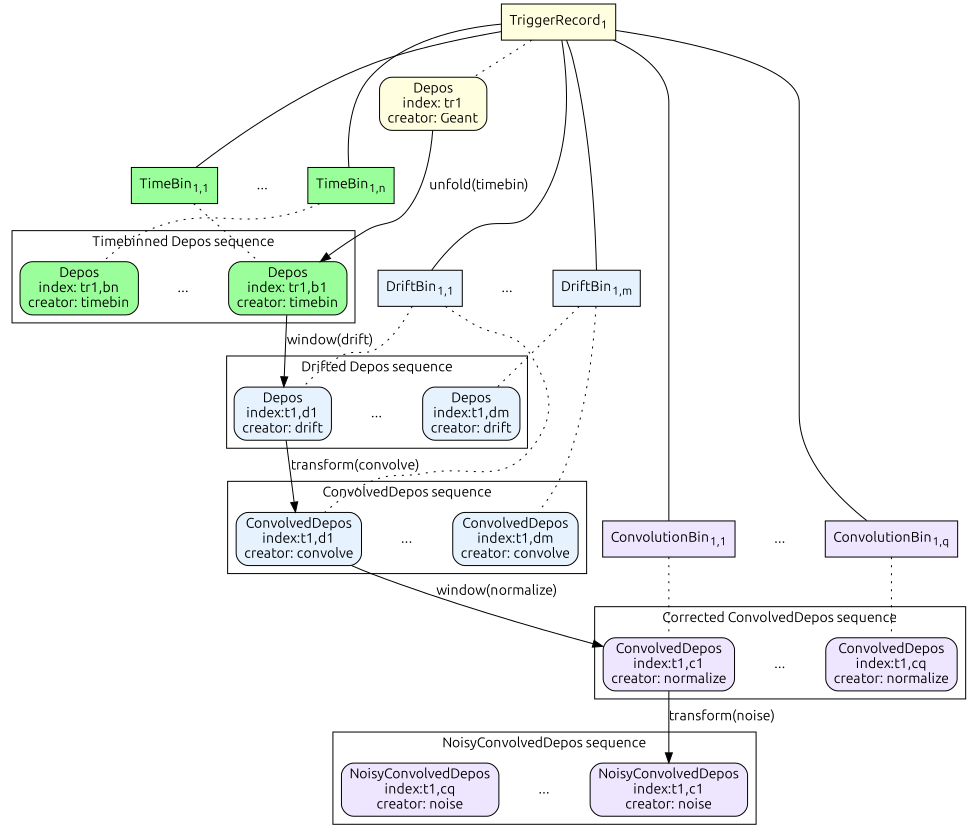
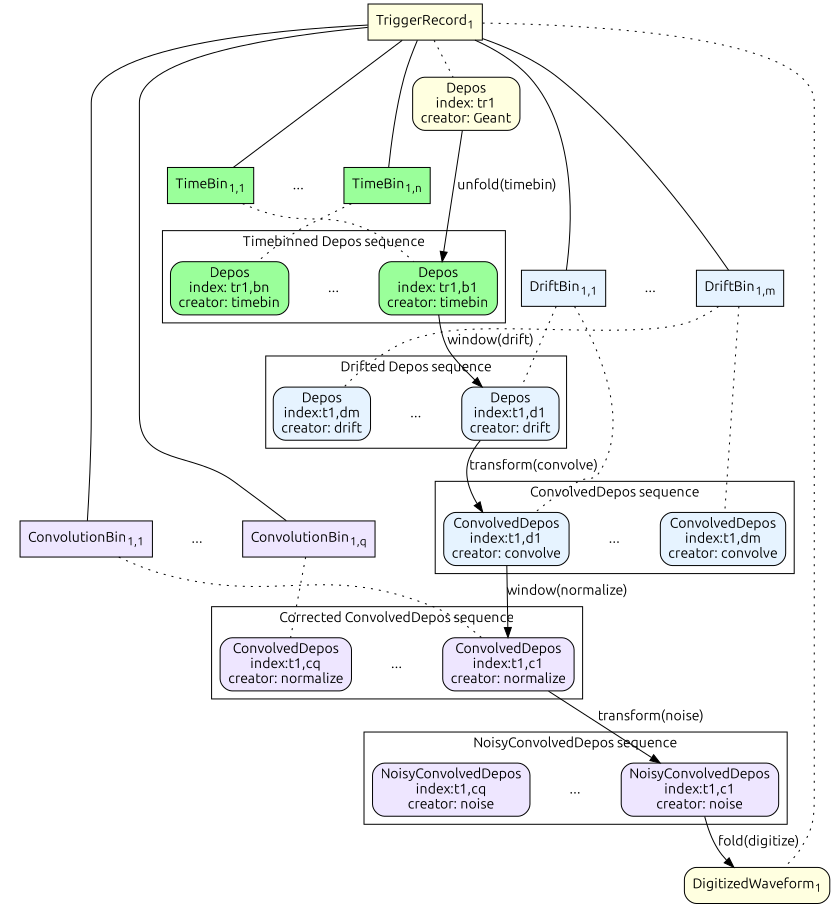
  digraph {
    compound=true
    fontname=Ubuntu
    node [fillcolor="0.583,0.1,1.0" shape=box style="filled,rounded" fontname=Ubuntu]
    edge [arrowhead=none style=solid fontname=Ubuntu]
    n1 [label=<Depos<br/>index:t1,d1<br/>creator: drift>]
    n2 [label="..." margin=0 shape=plaintext style=rounded]
    n3 [label=<Depos<br/>index:t1,dm<br/>creator: drift>]
    n4 [fillcolor=palegreen1 label=<TimeBin<sub>1,1</sub>> style=filled]
    n5 [label="..." margin=0 shape=plaintext style=rounded fillcolor=""]
    n6 [fillcolor=palegreen1 label=<TimeBin<sub>1,n</sub>> style=filled]
    n7 [fillcolor=palegreen1 label=<Depos<br/>index: tr1,b1<br/>creator: timebin>]
    n8 [fillcolor=palegreen1 label="..." margin=0 shape=plaintext style=rounded]
    n9 [fillcolor=palegreen1 label=<Depos<br/>index: tr1,bn<br/>creator: timebin>]
    n10 [label=<DriftBin<sub>1,1</sub>> style=filled]
    n11 [label="..." margin=0 shape=plaintext style=rounded]
    n12 [label=<DriftBin<sub>1,m</sub>> style=filled]
    n13 [label=<ConvolvedDepos<br/>index:t1,d1<br/>creator: convolve>]
    n14 [label="..." margin=0 shape=plaintext style=rounded]
    n15 [label=<ConvolvedDepos<br/>index:t1,dm<br/>creator: convolve>]
    n16 [fillcolor="0.720,0.1,1.0" label=<ConvolutionBin<sub>1,1</sub>> style=filled]
    n17 [fillcolor="0.720,0.1,1.0" label="..." margin=0 shape=plaintext style=rounded]
    n18 [fillcolor="0.720,0.1,1.0" label=<ConvolutionBin<sub>1,q</sub>> style=filled]
    n19 [fillcolor="0.720,0.1,1.0" label=<ConvolvedDepos<br/>index:t1,c1<br/>creator: normalize>]
    n20 [fillcolor="0.720,0.1,1.0" label="..." margin=0 shape=plaintext style=rounded]
    n21 [fillcolor="0.720,0.1,1.0" label=<ConvolvedDepos<br/>index:t1,cq<br/>creator: normalize>]
    n22 [fillcolor="0.720,0.1,1.0" label=<NoisyConvolvedDepos<br/>index:t1,c1<br/>creator: noise>]
    n23 [fillcolor="0.720,0.1,1.0" label="..." margin=0 shape=plaintext style=rounded]
    n24 [fillcolor="0.720,0.1,1.0" label=<NoisyConvolvedDepos<br/>index:t1,cq<br/>creator: noise>]
    n25 [fillcolor=lightyellow label=<TriggerRecord<sub>1</sub>> style=filled]
    n26 [fillcolor=lightyellow label=<Depos<br/>index: tr1<br/>creator: Geant>]
+   n27 [fillcolor=lightyellow label=<DigitizedWaveform<sub>1</sub>>]
    subgraph cluster_1 {
      label="Drifted Depos sequence"
      n1
      n2
      n3
    }
    subgraph cluster_2 {
      peripheries=0
      n4
      n5
      n6
    }
    subgraph cluster_3 {
      label="Timebinned Depos sequence"
      n7
      n8
      n9
    }
    subgraph cluster_4 {
      peripheries=0
      n10
      n11
      n12
    }
    subgraph cluster_5 {
      label="ConvolvedDepos sequence"
      n13
      n14
      n15
    }
    subgraph cluster_6 {
      peripheries=0
      n16
      n17
      n18
    }
    subgraph cluster_7 {
      label="Corrected ConvolvedDepos sequence"
      n19
      n20
      n21
    }
    subgraph cluster_8 {
      label="NoisyConvolvedDepos sequence"
      n22
      n23
      n24
    }
    n1 -> n13 [arrowhead=normal label="transform(convolve)"]
    n4 -> n7 [style=dotted]
    n6 -> n9 [style=dotted]
    n7 -> n1 [arrowhead=normal label="window(drift)"]
    n10 -> n1 [style=dotted]
    n10 -> n13 [style=dotted]
    n12 -> n3 [style=dotted]
    n12 -> n15 [style=dotted]
    n13 -> n19 [arrowhead=normal label="window(normalize)"]
    n16 -> n19 [style=dotted]
    n18 -> n21 [style=dotted]
    n19 -> n22 [arrowhead=normal label="transform(noise)"]
+   n22 -> n27 [arrowhead=normal label="fold(digitize)"]
    n25 -> n4
    n25 -> n6
    n25 -> n10
    n25 -> n12
    n25 -> n16
    n25 -> n18
    n25 -> n26 [style=dotted]
+   n25 -> n27 [style=dotted]
    n26 -> n6 [style=invis]
    n26 -> n7 [arrowhead=normal label="unfold(timebin)"]
  }
